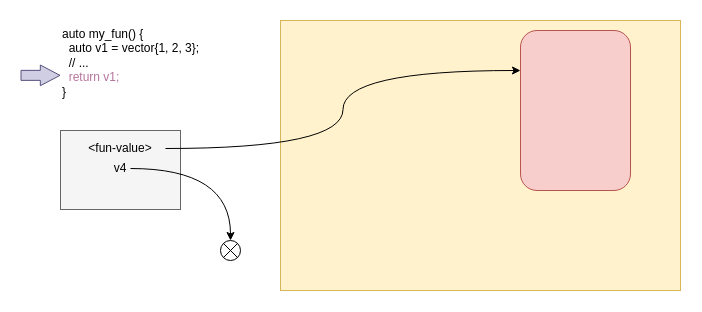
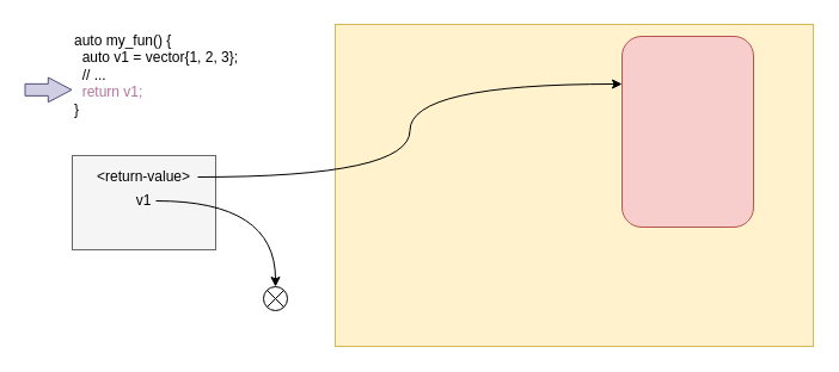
  <mxCell id="0" />
  <mxCell id="1" parent="0" />
  <mxCell id="2" value="" style="rounded=0;whiteSpace=wrap;html=1;fillColor=#f5f5f5;fontColor=#333333;strokeColor=#666666;" parent="1" vertex="1"><mxGeometry x="60" y="130" width="120" height="79" as="geometry" /></mxCell>
  <mxCell id="3" value="" style="rounded=0;whiteSpace=wrap;html=1;fillColor=#fff2cc;strokeColor=#d6b656;" parent="1" vertex="1"><mxGeometry x="280" y="20" width="400" height="270" as="geometry" /></mxCell>
  <mxCell id="4" value="" style="rounded=1;whiteSpace=wrap;html=1;fillColor=#f8cecc;strokeColor=#b85450;" parent="1" vertex="1"><mxGeometry x="520" y="30" width="110" height="160" as="geometry" /></mxCell>
  <mxCell id="5" style="edgeStyle=orthogonalEdgeStyle;rounded=0;orthogonalLoop=1;jettySize=auto;html=1;curved=1;entryX=0.5;entryY=0;entryDx=0;entryDy=0;" parent="1" source="6" target="11" edge="1"><mxGeometry relative="1" as="geometry"><mxPoint x="230" y="230" as="targetPoint" /></mxGeometry></mxCell>
- <mxCell id="6" value="v4" style="text;html=1;strokeColor=none;fillColor=none;align=center;verticalAlign=middle;whiteSpace=wrap;rounded=0;" parent="1" vertex="1"><mxGeometry x="110" y="158" width="20" height="20" as="geometry" /></mxCell>
+ <mxCell id="6" value="v1" style="text;html=1;strokeColor=none;fillColor=none;align=center;verticalAlign=middle;whiteSpace=wrap;rounded=0;" parent="1" vertex="1"><mxGeometry x="110" y="158" width="20" height="20" as="geometry" /></mxCell>
  <mxCell id="7" style="edgeStyle=orthogonalEdgeStyle;rounded=0;orthogonalLoop=1;jettySize=auto;html=1;curved=1;exitX=1;exitY=0.5;exitDx=0;exitDy=0;entryX=0;entryY=0.25;entryDx=0;entryDy=0;" parent="1" source="8" target="4" edge="1"><mxGeometry relative="1" as="geometry"><mxPoint x="220" y="280" as="sourcePoint" /><mxPoint x="350" y="229" as="targetPoint" /></mxGeometry></mxCell>
- <mxCell id="8" value="&amp;lt;fun-value&amp;gt;" style="text;html=1;strokeColor=none;fillColor=none;align=center;verticalAlign=middle;whiteSpace=wrap;rounded=0;" parent="1" vertex="1"><mxGeometry x="75" y="138" width="90" height="20" as="geometry" /></mxCell>
+ <mxCell id="8" value="&amp;lt;return-value&amp;gt;" style="text;html=1;strokeColor=none;fillColor=none;align=center;verticalAlign=middle;whiteSpace=wrap;rounded=0;" parent="1" vertex="1"><mxGeometry x="75" y="138" width="90" height="20" as="geometry" /></mxCell>
  <mxCell id="9" value="auto my_fun() {&lt;br&gt;&amp;nbsp; auto v1 = vector{1, 2, 3};&lt;br&gt;&amp;nbsp; // ...&lt;br&gt;&lt;font color=&quot;#b5739d&quot;&gt;&amp;nbsp; return v1;&lt;br&gt;&lt;/font&gt;}" style="text;html=1;strokeColor=none;fillColor=none;align=left;verticalAlign=top;whiteSpace=wrap;rounded=0;labelPosition=center;verticalLabelPosition=middle;" parent="1" vertex="1"><mxGeometry x="60" y="20" width="150" height="110" as="geometry" /></mxCell>
  <mxCell id="10" value="" style="shape=flexArrow;endArrow=classic;html=1;rounded=0;curved=1;endWidth=9.722;endSize=6.228;fillColor=#d0cee2;strokeColor=#56517e;" parent="1" edge="1"><mxGeometry width="50" height="50" relative="1" as="geometry"><mxPoint x="20" y="74.86" as="sourcePoint" /><mxPoint x="60" y="74.86" as="targetPoint" /></mxGeometry></mxCell>
  <mxCell id="11" value="" style="shape=sumEllipse;perimeter=ellipsePerimeter;whiteSpace=wrap;html=1;backgroundOutline=1;fontColor=#B5739D;" vertex="1" parent="1"><mxGeometry x="220" y="240" width="20" height="20" as="geometry" /></mxCell>
